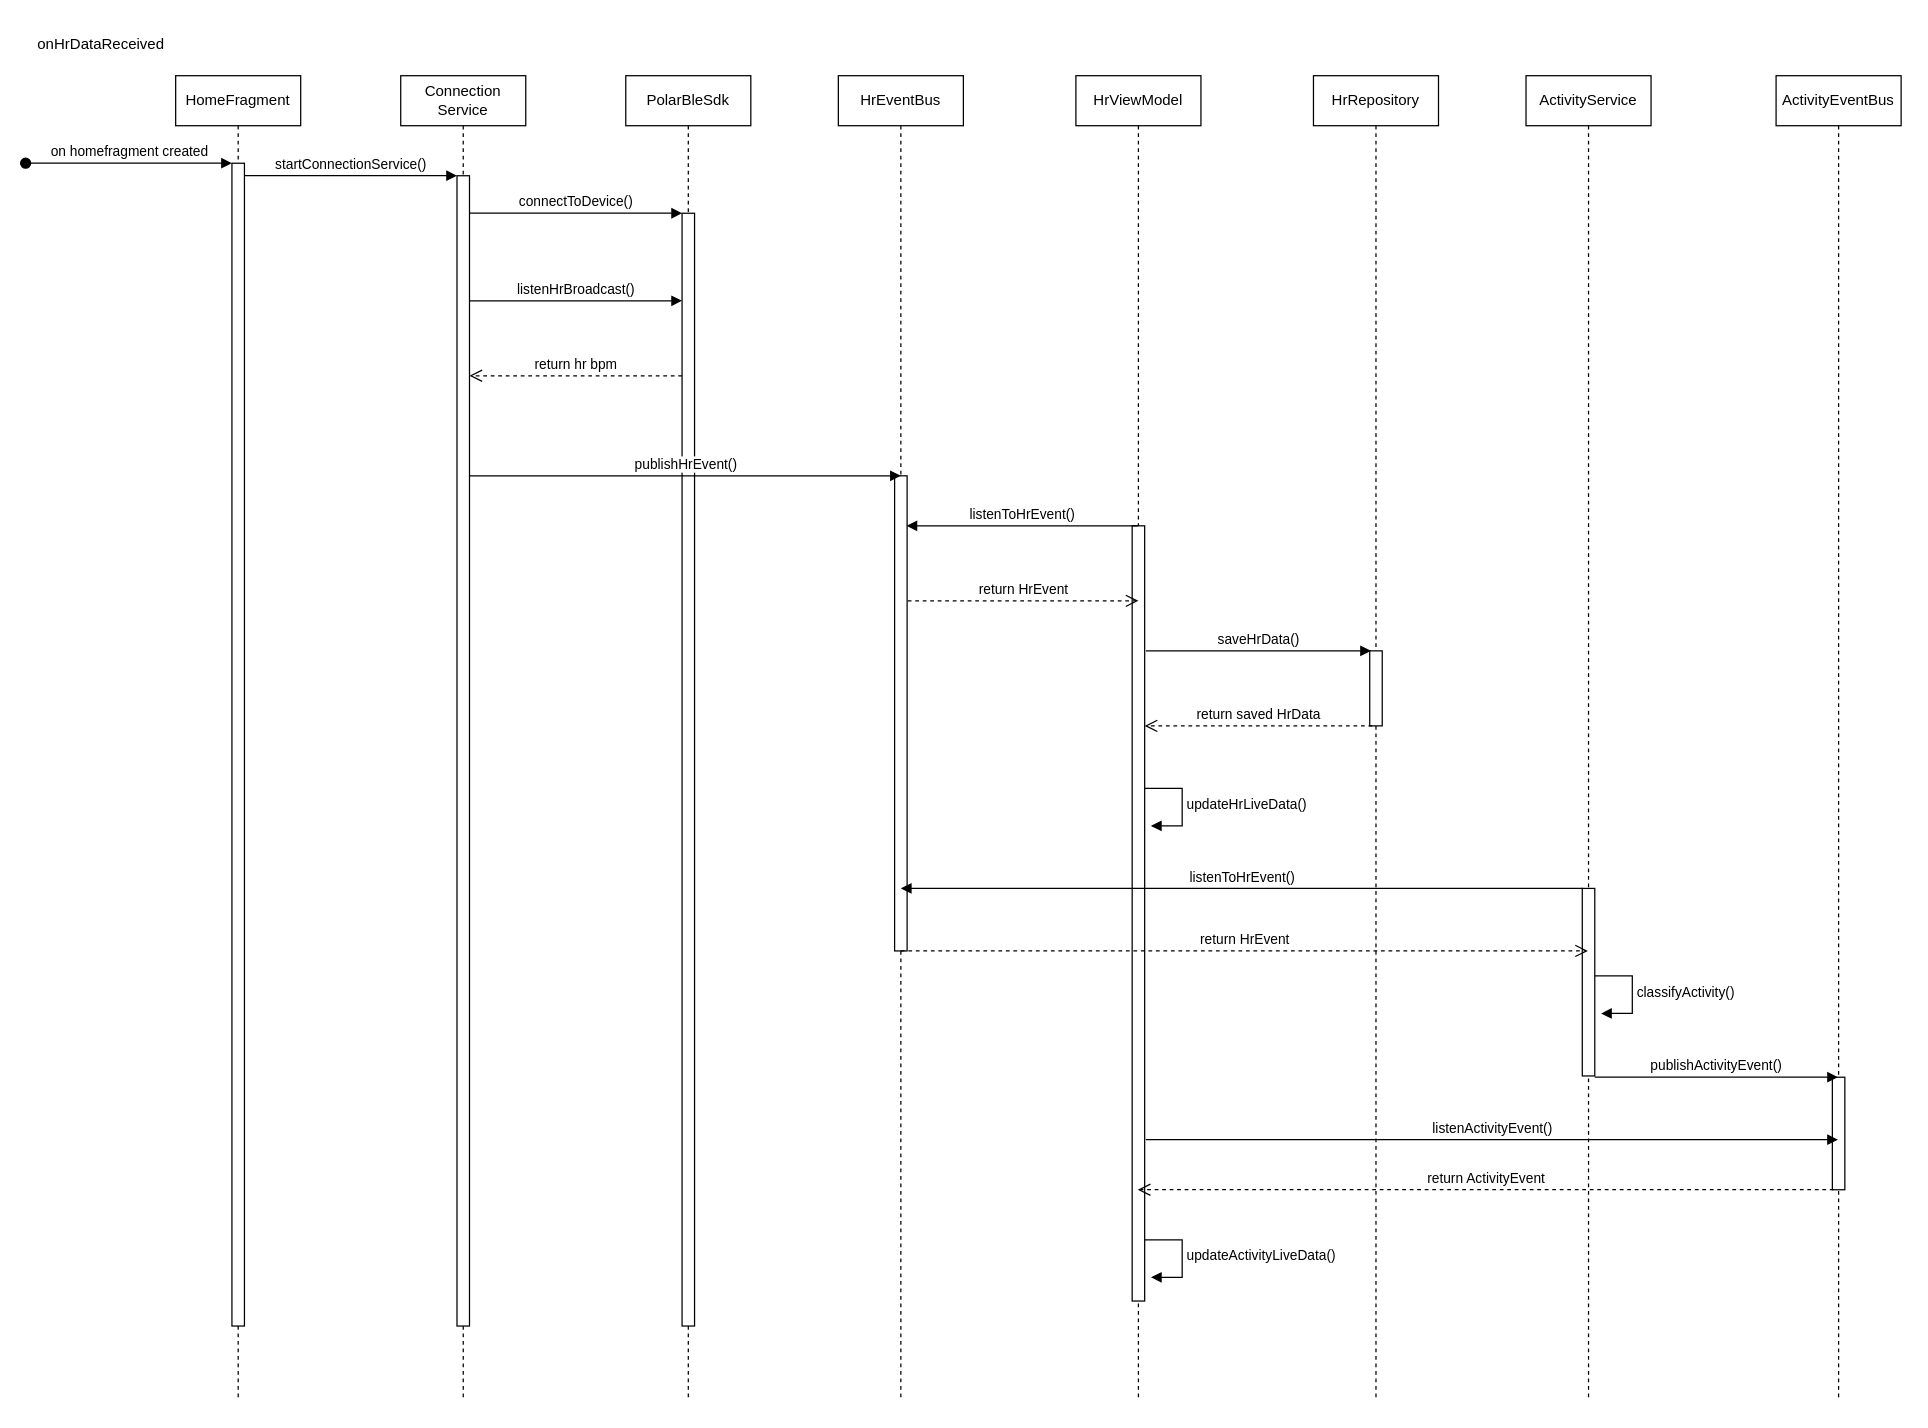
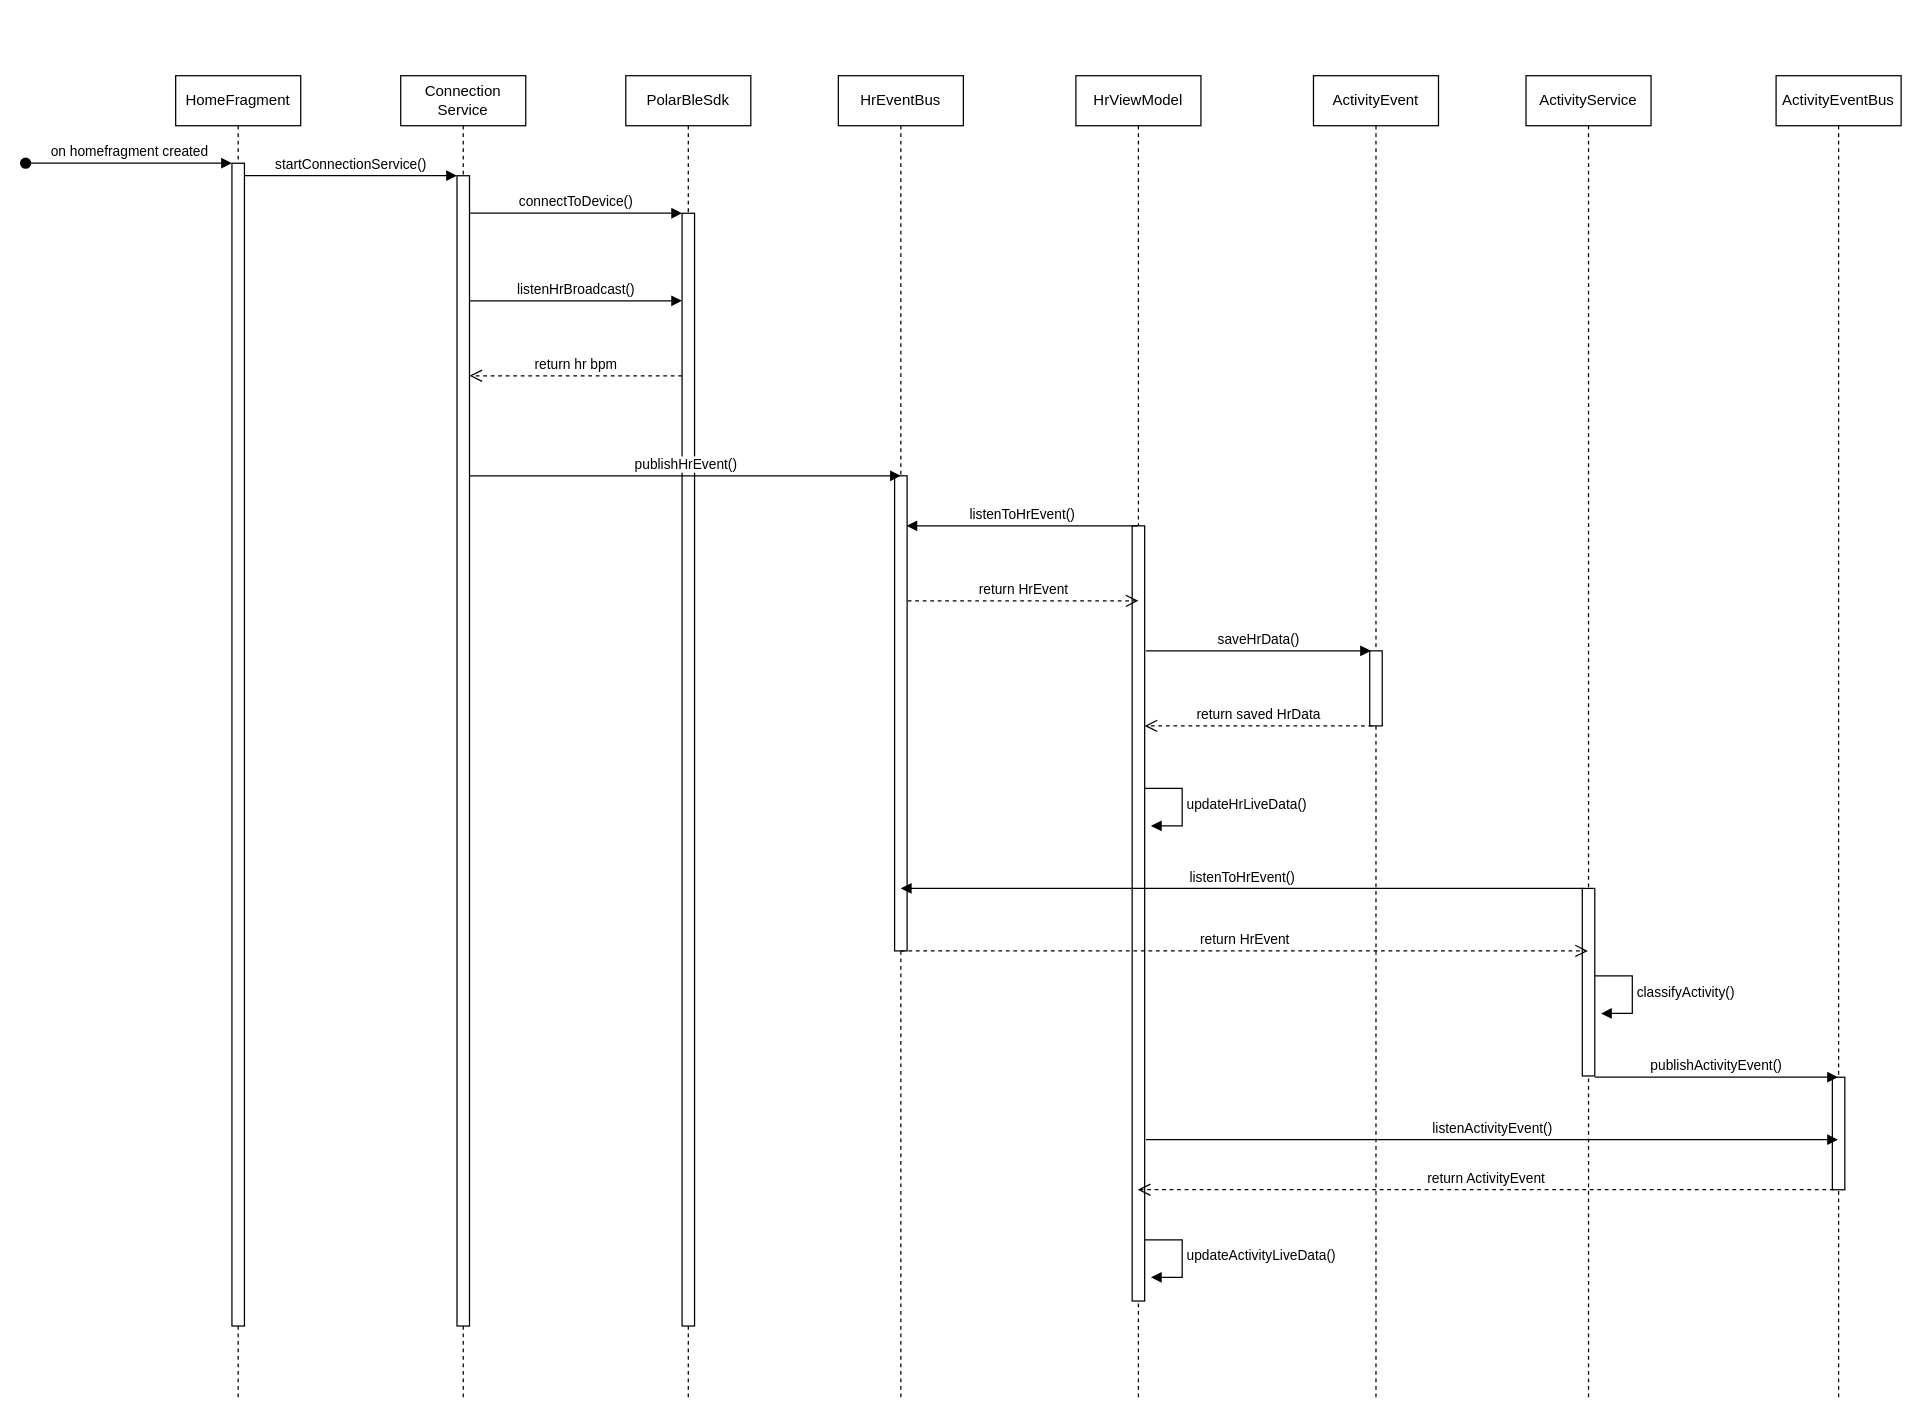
  <mxCell id="0" />
  <mxCell id="1" parent="0" />
  <mxCell id="2" value="HomeFragment" style="shape=umlLifeline;perimeter=lifelinePerimeter;whiteSpace=wrap;html=1;container=0;dropTarget=0;collapsible=0;recursiveResize=0;outlineConnect=0;portConstraint=eastwest;newEdgeStyle={&quot;edgeStyle&quot;:&quot;elbowEdgeStyle&quot;,&quot;elbow&quot;:&quot;vertical&quot;,&quot;curved&quot;:0,&quot;rounded&quot;:0};" parent="1" vertex="1"><mxGeometry x="140" y="60" width="100" height="1060" as="geometry" /></mxCell>
  <mxCell id="3" value="" style="html=1;points=[];perimeter=orthogonalPerimeter;outlineConnect=0;targetShapes=umlLifeline;portConstraint=eastwest;newEdgeStyle={&quot;edgeStyle&quot;:&quot;elbowEdgeStyle&quot;,&quot;elbow&quot;:&quot;vertical&quot;,&quot;curved&quot;:0,&quot;rounded&quot;:0};" parent="2" vertex="1"><mxGeometry x="45" y="70" width="10" height="930" as="geometry" /></mxCell>
  <mxCell id="4" value="on homefragment created" style="html=1;verticalAlign=bottom;startArrow=oval;endArrow=block;startSize=8;edgeStyle=elbowEdgeStyle;elbow=vertical;curved=0;rounded=0;" parent="2" target="3" edge="1"><mxGeometry relative="1" as="geometry"><mxPoint x="-120" y="70" as="sourcePoint" /></mxGeometry></mxCell>
  <mxCell id="5" value="Connection&lt;br&gt;Service" style="shape=umlLifeline;perimeter=lifelinePerimeter;whiteSpace=wrap;html=1;container=0;dropTarget=0;collapsible=0;recursiveResize=0;outlineConnect=0;portConstraint=eastwest;newEdgeStyle={&quot;edgeStyle&quot;:&quot;elbowEdgeStyle&quot;,&quot;elbow&quot;:&quot;vertical&quot;,&quot;curved&quot;:0,&quot;rounded&quot;:0};" parent="1" vertex="1"><mxGeometry x="320" y="60" width="100" height="1060" as="geometry" /></mxCell>
  <mxCell id="6" value="" style="html=1;points=[];perimeter=orthogonalPerimeter;outlineConnect=0;targetShapes=umlLifeline;portConstraint=eastwest;newEdgeStyle={&quot;edgeStyle&quot;:&quot;elbowEdgeStyle&quot;,&quot;elbow&quot;:&quot;vertical&quot;,&quot;curved&quot;:0,&quot;rounded&quot;:0};" parent="5" vertex="1"><mxGeometry x="45" y="80" width="10" height="920" as="geometry" /></mxCell>
  <mxCell id="7" value="startConnectionService()" style="html=1;verticalAlign=bottom;endArrow=block;edgeStyle=elbowEdgeStyle;elbow=vertical;curved=0;rounded=0;" parent="1" source="3" target="6" edge="1"><mxGeometry relative="1" as="geometry"><mxPoint x="295" y="150" as="sourcePoint" /><Array as="points"><mxPoint x="280" y="140" /></Array><mxPoint as="offset" /></mxGeometry></mxCell>
  <mxCell id="8" value="PolarBleSdk" style="shape=umlLifeline;perimeter=lifelinePerimeter;whiteSpace=wrap;html=1;container=0;dropTarget=0;collapsible=0;recursiveResize=0;outlineConnect=0;portConstraint=eastwest;newEdgeStyle={&quot;edgeStyle&quot;:&quot;elbowEdgeStyle&quot;,&quot;elbow&quot;:&quot;vertical&quot;,&quot;curved&quot;:0,&quot;rounded&quot;:0};" vertex="1" parent="1"><mxGeometry x="500" y="60" width="100" height="1060" as="geometry" /></mxCell>
  <mxCell id="9" value="" style="html=1;points=[];perimeter=orthogonalPerimeter;outlineConnect=0;targetShapes=umlLifeline;portConstraint=eastwest;newEdgeStyle={&quot;edgeStyle&quot;:&quot;elbowEdgeStyle&quot;,&quot;elbow&quot;:&quot;vertical&quot;,&quot;curved&quot;:0,&quot;rounded&quot;:0};" vertex="1" parent="8"><mxGeometry x="45" y="110" width="10" height="890" as="geometry" /></mxCell>
  <mxCell id="10" value="connectToDevice()" style="html=1;verticalAlign=bottom;endArrow=block;edgeStyle=elbowEdgeStyle;elbow=vertical;curved=0;rounded=0;" edge="1" parent="1"><mxGeometry relative="1" as="geometry"><mxPoint x="375" y="170" as="sourcePoint" /><Array as="points"><mxPoint x="460" y="170" /></Array><mxPoint x="545" y="170" as="targetPoint" /><mxPoint as="offset" /></mxGeometry></mxCell>
  <mxCell id="11" value="listenHrBroadcast()" style="html=1;verticalAlign=bottom;endArrow=block;edgeStyle=elbowEdgeStyle;elbow=vertical;curved=0;rounded=0;" edge="1" parent="1"><mxGeometry relative="1" as="geometry"><mxPoint x="375" y="240" as="sourcePoint" /><Array as="points"><mxPoint x="460" y="240" /></Array><mxPoint x="545" y="240" as="targetPoint" /><mxPoint as="offset" /></mxGeometry></mxCell>
  <mxCell id="12" value="return hr bpm" style="html=1;verticalAlign=bottom;endArrow=open;dashed=1;endSize=8;edgeStyle=elbowEdgeStyle;elbow=vertical;curved=0;rounded=0;" edge="1" parent="1"><mxGeometry relative="1" as="geometry"><mxPoint x="545" y="300" as="sourcePoint" /><mxPoint x="375" y="300" as="targetPoint" /></mxGeometry></mxCell>
  <mxCell id="13" value="HrEventBus" style="shape=umlLifeline;perimeter=lifelinePerimeter;whiteSpace=wrap;html=1;container=0;dropTarget=0;collapsible=0;recursiveResize=0;outlineConnect=0;portConstraint=eastwest;newEdgeStyle={&quot;edgeStyle&quot;:&quot;elbowEdgeStyle&quot;,&quot;elbow&quot;:&quot;vertical&quot;,&quot;curved&quot;:0,&quot;rounded&quot;:0};" vertex="1" parent="1"><mxGeometry x="670" y="60" width="100" height="1060" as="geometry" /></mxCell>
  <mxCell id="14" value="" style="html=1;points=[];perimeter=orthogonalPerimeter;outlineConnect=0;targetShapes=umlLifeline;portConstraint=eastwest;newEdgeStyle={&quot;edgeStyle&quot;:&quot;elbowEdgeStyle&quot;,&quot;elbow&quot;:&quot;vertical&quot;,&quot;curved&quot;:0,&quot;rounded&quot;:0};" vertex="1" parent="13"><mxGeometry x="45" y="320" width="10" height="380" as="geometry" /></mxCell>
  <mxCell id="15" value="publishHrEvent()" style="html=1;verticalAlign=bottom;endArrow=block;edgeStyle=elbowEdgeStyle;elbow=vertical;curved=0;rounded=0;" edge="1" parent="1"><mxGeometry relative="1" as="geometry"><mxPoint x="375" y="380" as="sourcePoint" /><Array as="points"><mxPoint x="460" y="380" /></Array><mxPoint x="720" y="380" as="targetPoint" /><mxPoint as="offset" /></mxGeometry></mxCell>
  <mxCell id="16" value="HrViewModel" style="shape=umlLifeline;perimeter=lifelinePerimeter;whiteSpace=wrap;html=1;container=0;dropTarget=0;collapsible=0;recursiveResize=0;outlineConnect=0;portConstraint=eastwest;newEdgeStyle={&quot;edgeStyle&quot;:&quot;elbowEdgeStyle&quot;,&quot;elbow&quot;:&quot;vertical&quot;,&quot;curved&quot;:0,&quot;rounded&quot;:0};" vertex="1" parent="1"><mxGeometry x="860" y="60" width="100" height="1060" as="geometry" /></mxCell>
  <mxCell id="17" value="" style="html=1;points=[];perimeter=orthogonalPerimeter;outlineConnect=0;targetShapes=umlLifeline;portConstraint=eastwest;newEdgeStyle={&quot;edgeStyle&quot;:&quot;elbowEdgeStyle&quot;,&quot;elbow&quot;:&quot;vertical&quot;,&quot;curved&quot;:0,&quot;rounded&quot;:0};" vertex="1" parent="16"><mxGeometry x="45" y="360" width="10" height="620" as="geometry" /></mxCell>
- <mxCell id="18" value="onHrDataReceived" style="text;html=1;align=center;verticalAlign=middle;resizable=0;points=[];autosize=1;strokeColor=none;fillColor=none;" vertex="1" parent="1"><mxGeometry x="20" width="120" height="30" as="geometry" y="20" /></mxCell>
- <mxCell id="19" value="HrRepository" style="shape=umlLifeline;perimeter=lifelinePerimeter;whiteSpace=wrap;html=1;container=0;dropTarget=0;collapsible=0;recursiveResize=0;outlineConnect=0;portConstraint=eastwest;newEdgeStyle={&quot;edgeStyle&quot;:&quot;elbowEdgeStyle&quot;,&quot;elbow&quot;:&quot;vertical&quot;,&quot;curved&quot;:0,&quot;rounded&quot;:0};" vertex="1" parent="1"><mxGeometry x="1050" y="60" width="100" height="1060" as="geometry" /></mxCell>
+ <mxCell id="19" value="ActivityEvent" style="shape=umlLifeline;perimeter=lifelinePerimeter;whiteSpace=wrap;html=1;container=0;dropTarget=0;collapsible=0;recursiveResize=0;outlineConnect=0;portConstraint=eastwest;newEdgeStyle={&quot;edgeStyle&quot;:&quot;elbowEdgeStyle&quot;,&quot;elbow&quot;:&quot;vertical&quot;,&quot;curved&quot;:0,&quot;rounded&quot;:0};" vertex="1" parent="1"><mxGeometry x="1050" y="60" width="100" height="1060" as="geometry" /></mxCell>
  <mxCell id="20" value="" style="html=1;points=[];perimeter=orthogonalPerimeter;outlineConnect=0;targetShapes=umlLifeline;portConstraint=eastwest;newEdgeStyle={&quot;edgeStyle&quot;:&quot;elbowEdgeStyle&quot;,&quot;elbow&quot;:&quot;vertical&quot;,&quot;curved&quot;:0,&quot;rounded&quot;:0};" vertex="1" parent="19"><mxGeometry x="45" y="460" width="10" height="60" as="geometry" /></mxCell>
  <mxCell id="21" value="saveHrData()" style="html=1;verticalAlign=bottom;endArrow=block;edgeStyle=elbowEdgeStyle;elbow=vertical;curved=0;rounded=0;" edge="1" parent="1"><mxGeometry relative="1" as="geometry"><mxPoint x="916" y="520" as="sourcePoint" /><Array as="points"><mxPoint x="1001" y="520" /></Array><mxPoint x="1096" y="520" as="targetPoint" /><mxPoint as="offset" /></mxGeometry></mxCell>
  <mxCell id="22" value="return saved HrData" style="html=1;verticalAlign=bottom;endArrow=open;dashed=1;endSize=8;edgeStyle=elbowEdgeStyle;elbow=vertical;curved=0;rounded=0;" edge="1" parent="1"><mxGeometry relative="1" as="geometry"><mxPoint x="1097" y="580" as="sourcePoint" /><mxPoint x="915" y="580" as="targetPoint" /></mxGeometry></mxCell>
  <mxCell id="23" value="updateHrLiveData()" style="html=1;align=left;spacingLeft=2;endArrow=block;rounded=0;edgeStyle=orthogonalEdgeStyle;curved=0;rounded=0;" edge="1" parent="1"><mxGeometry x="0.012" relative="1" as="geometry"><mxPoint x="915" y="630" as="sourcePoint" /><Array as="points"><mxPoint x="945" y="660" /></Array><mxPoint x="920" y="660" as="targetPoint" /><mxPoint as="offset" /></mxGeometry></mxCell>
  <mxCell id="24" value="ActivityService" style="shape=umlLifeline;perimeter=lifelinePerimeter;whiteSpace=wrap;html=1;container=0;dropTarget=0;collapsible=0;recursiveResize=0;outlineConnect=0;portConstraint=eastwest;newEdgeStyle={&quot;edgeStyle&quot;:&quot;elbowEdgeStyle&quot;,&quot;elbow&quot;:&quot;vertical&quot;,&quot;curved&quot;:0,&quot;rounded&quot;:0};" vertex="1" parent="1"><mxGeometry x="1220" y="60" width="100" height="1060" as="geometry" /></mxCell>
  <mxCell id="25" value="" style="html=1;points=[];perimeter=orthogonalPerimeter;outlineConnect=0;targetShapes=umlLifeline;portConstraint=eastwest;newEdgeStyle={&quot;edgeStyle&quot;:&quot;elbowEdgeStyle&quot;,&quot;elbow&quot;:&quot;vertical&quot;,&quot;curved&quot;:0,&quot;rounded&quot;:0};" vertex="1" parent="24"><mxGeometry x="45" y="650" width="10" height="150" as="geometry" /></mxCell>
  <mxCell id="26" value="classifyActivity()" style="html=1;align=left;spacingLeft=2;endArrow=block;rounded=0;edgeStyle=orthogonalEdgeStyle;curved=0;rounded=0;" edge="1" parent="1"><mxGeometry x="0.012" relative="1" as="geometry"><mxPoint x="1275" y="780" as="sourcePoint" /><Array as="points"><mxPoint x="1305" y="810" /></Array><mxPoint x="1280" y="810" as="targetPoint" /><mxPoint as="offset" /></mxGeometry></mxCell>
  <mxCell id="27" value="ActivityEventBus" style="shape=umlLifeline;perimeter=lifelinePerimeter;whiteSpace=wrap;html=1;container=0;dropTarget=0;collapsible=0;recursiveResize=0;outlineConnect=0;portConstraint=eastwest;newEdgeStyle={&quot;edgeStyle&quot;:&quot;elbowEdgeStyle&quot;,&quot;elbow&quot;:&quot;vertical&quot;,&quot;curved&quot;:0,&quot;rounded&quot;:0};" vertex="1" parent="1"><mxGeometry x="1420" y="60" width="100" height="1060" as="geometry" /></mxCell>
  <mxCell id="28" value="" style="html=1;points=[];perimeter=orthogonalPerimeter;outlineConnect=0;targetShapes=umlLifeline;portConstraint=eastwest;newEdgeStyle={&quot;edgeStyle&quot;:&quot;elbowEdgeStyle&quot;,&quot;elbow&quot;:&quot;vertical&quot;,&quot;curved&quot;:0,&quot;rounded&quot;:0};" vertex="1" parent="27"><mxGeometry x="45" y="801" width="10" height="90" as="geometry" /></mxCell>
  <mxCell id="29" value="publishActivityEvent()" style="html=1;verticalAlign=bottom;endArrow=block;edgeStyle=elbowEdgeStyle;elbow=vertical;curved=0;rounded=0;" edge="1" parent="1"><mxGeometry relative="1" as="geometry"><mxPoint x="1275" y="861" as="sourcePoint" /><Array as="points"><mxPoint x="1360" y="861" /></Array><mxPoint x="1469.5" y="861" as="targetPoint" /><mxPoint as="offset" /></mxGeometry></mxCell>
  <mxCell id="30" value="listenToHrEvent()" style="html=1;verticalAlign=bottom;endArrow=block;edgeStyle=elbowEdgeStyle;elbow=vertical;curved=0;rounded=0;" edge="1" parent="1" source="16"><mxGeometry width="80" relative="1" as="geometry"><mxPoint x="835" y="420" as="sourcePoint" /><mxPoint x="724.5" y="420" as="targetPoint" /><Array as="points"><mxPoint x="815" y="420" /></Array></mxGeometry></mxCell>
  <mxCell id="31" value="return HrEvent" style="html=1;verticalAlign=bottom;endArrow=open;dashed=1;endSize=8;edgeStyle=elbowEdgeStyle;elbow=vertical;curved=0;rounded=0;" edge="1" parent="1"><mxGeometry relative="1" as="geometry"><mxPoint x="725.5" y="480" as="sourcePoint" /><mxPoint x="910" y="480" as="targetPoint" /></mxGeometry></mxCell>
  <mxCell id="32" value="listenToHrEvent()" style="html=1;verticalAlign=bottom;endArrow=block;edgeStyle=elbowEdgeStyle;elbow=vertical;curved=0;rounded=0;" edge="1" parent="1"><mxGeometry width="80" relative="1" as="geometry"><mxPoint x="1265.5" y="710" as="sourcePoint" /><mxPoint x="720" y="710" as="targetPoint" /><Array as="points"><mxPoint x="1170.5" y="710" /></Array></mxGeometry></mxCell>
  <mxCell id="33" value="listenActivityEvent()" style="html=1;verticalAlign=bottom;endArrow=block;edgeStyle=elbowEdgeStyle;elbow=vertical;curved=0;rounded=0;" edge="1" parent="1"><mxGeometry relative="1" as="geometry"><mxPoint x="916" y="911" as="sourcePoint" /><Array as="points"><mxPoint x="1001" y="911" /></Array><mxPoint x="1469.5" y="911" as="targetPoint" /><mxPoint as="offset" /></mxGeometry></mxCell>
  <mxCell id="34" value="return ActivityEvent" style="html=1;verticalAlign=bottom;endArrow=open;dashed=1;endSize=8;edgeStyle=elbowEdgeStyle;elbow=vertical;curved=0;rounded=0;" edge="1" parent="1"><mxGeometry relative="1" as="geometry"><mxPoint x="1466" y="951" as="sourcePoint" /><mxPoint x="909.5" y="951" as="targetPoint" /></mxGeometry></mxCell>
  <mxCell id="35" value="updateActivityLiveData()" style="html=1;align=left;spacingLeft=2;endArrow=block;rounded=0;edgeStyle=orthogonalEdgeStyle;curved=0;rounded=0;" edge="1" parent="1"><mxGeometry x="0.012" relative="1" as="geometry"><mxPoint x="915" y="991" as="sourcePoint" /><Array as="points"><mxPoint x="945" y="1021" /></Array><mxPoint x="920" y="1021" as="targetPoint" /><mxPoint as="offset" /></mxGeometry></mxCell>
  <mxCell id="36" value="return HrEvent" style="html=1;verticalAlign=bottom;endArrow=open;dashed=1;endSize=8;edgeStyle=elbowEdgeStyle;elbow=vertical;curved=0;rounded=0;" edge="1" parent="1" target="24"><mxGeometry relative="1" as="geometry"><mxPoint x="720" y="760" as="sourcePoint" /><mxPoint x="904.5" y="760" as="targetPoint" /></mxGeometry></mxCell>
